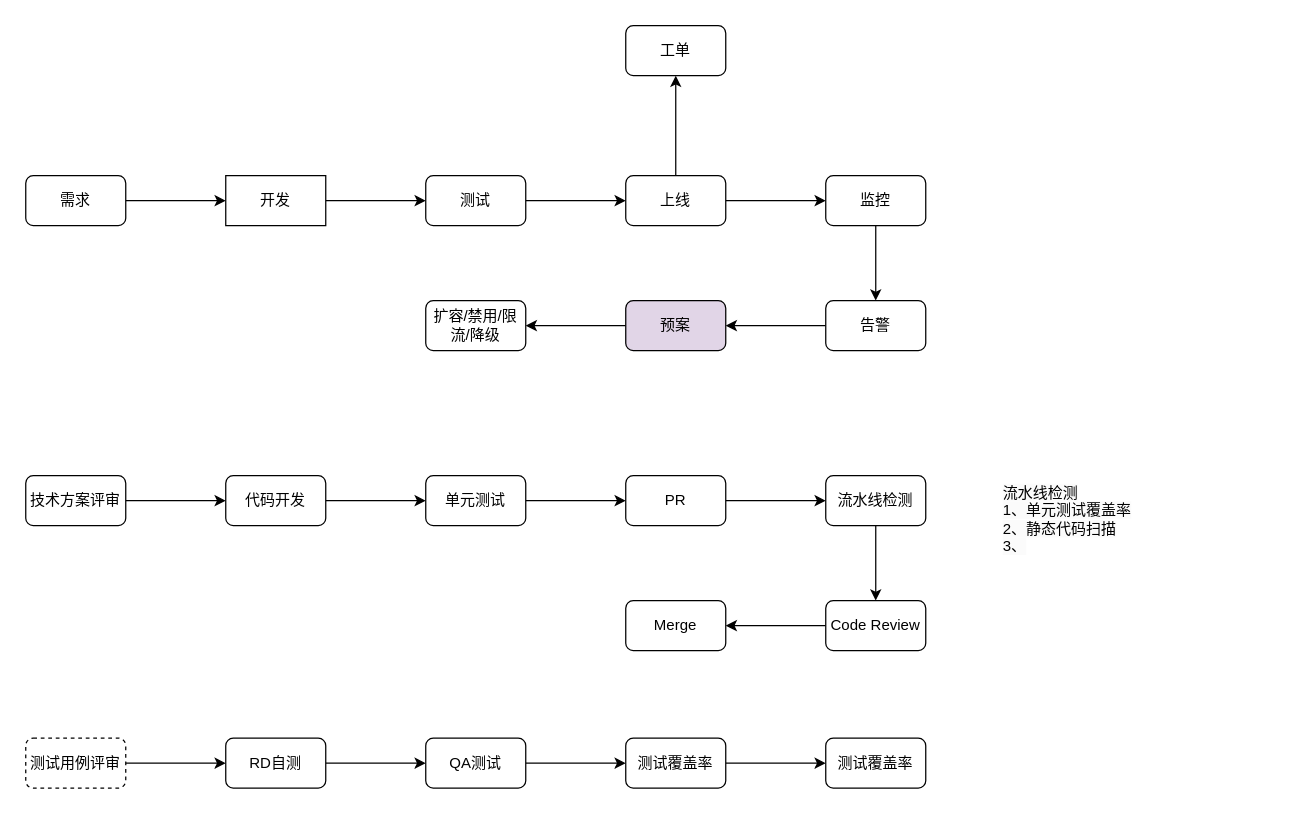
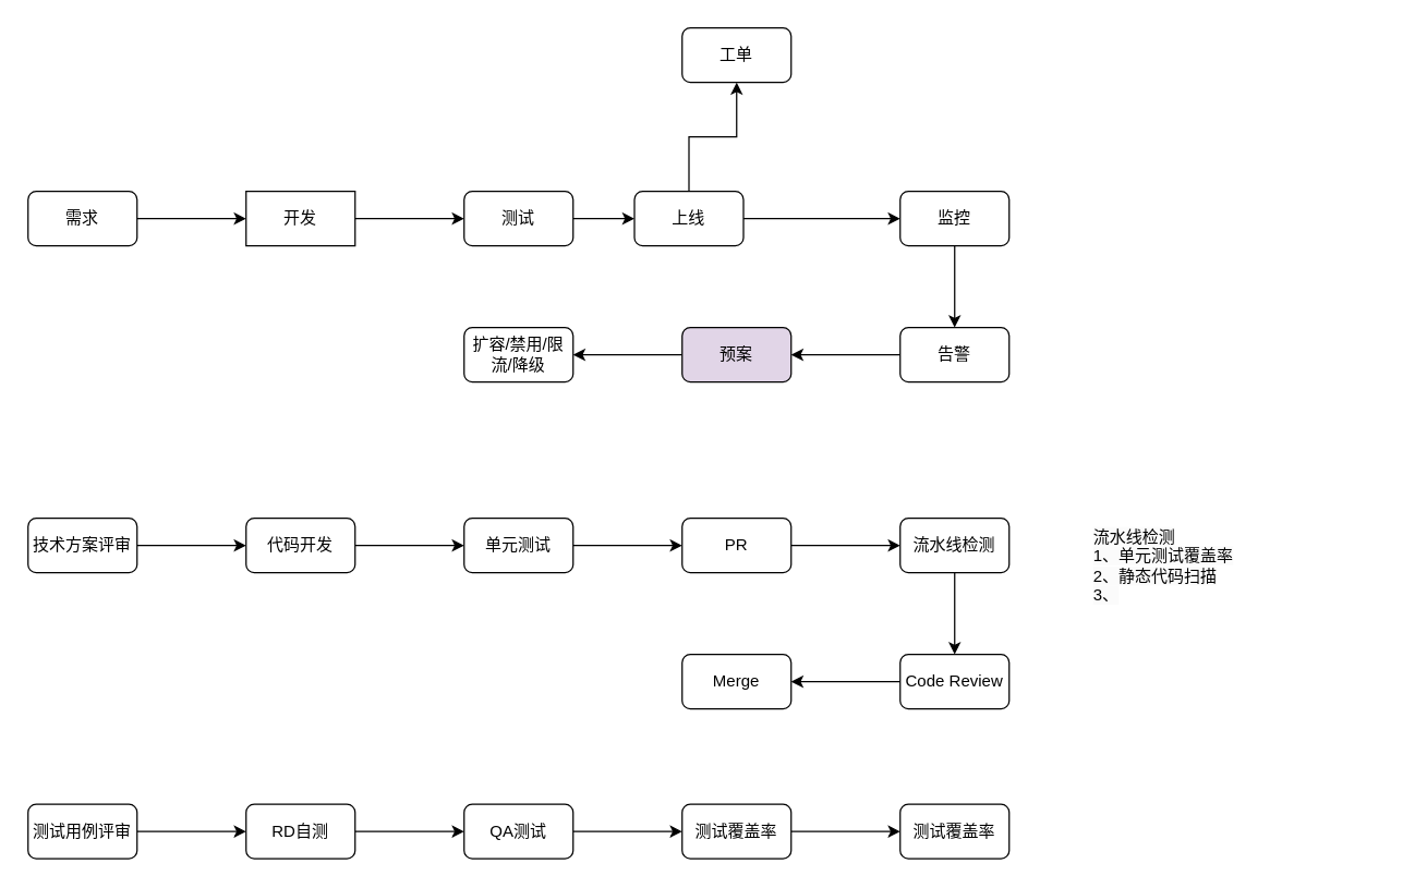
  <mxCell id="0" />
  <mxCell id="1" parent="0" />
  <mxCell id="2" value="" style="edgeStyle=orthogonalEdgeStyle;rounded=0;orthogonalLoop=1;jettySize=auto;html=1;" edge="1" parent="1" source="3" target="5"><mxGeometry relative="1" as="geometry" /></mxCell>
  <mxCell id="3" value="需求" style="rounded=1;whiteSpace=wrap;html=1;" vertex="1" parent="1"><mxGeometry x="20" y="140" width="80" height="40" as="geometry" /></mxCell>
  <mxCell id="4" value="" style="edgeStyle=orthogonalEdgeStyle;rounded=0;orthogonalLoop=1;jettySize=auto;html=1;" edge="1" parent="1" source="5" target="7"><mxGeometry relative="1" as="geometry" /></mxCell>
  <mxCell id="5" value="开发" style="whiteSpace=wrap;html=1;rounded=0;" vertex="1" parent="1"><mxGeometry x="180" y="140" width="80" height="40" as="geometry" /></mxCell>
  <mxCell id="6" value="" style="edgeStyle=orthogonalEdgeStyle;rounded=0;orthogonalLoop=1;jettySize=auto;html=1;" edge="1" parent="1" source="7" target="10"><mxGeometry relative="1" as="geometry" /></mxCell>
  <mxCell id="7" value="测试" style="rounded=1;whiteSpace=wrap;html=1;" vertex="1" parent="1"><mxGeometry x="340" y="140" width="80" height="40" as="geometry" /></mxCell>
  <mxCell id="8" value="" style="edgeStyle=orthogonalEdgeStyle;rounded=0;orthogonalLoop=1;jettySize=auto;html=1;" edge="1" parent="1" source="10" target="12"><mxGeometry relative="1" as="geometry" /></mxCell>
  <mxCell id="9" value="" style="edgeStyle=orthogonalEdgeStyle;rounded=0;orthogonalLoop=1;jettySize=auto;html=1;" edge="1" parent="1" source="10" target="17"><mxGeometry relative="1" as="geometry" /></mxCell>
- <mxCell id="10" value="上线" style="rounded=1;whiteSpace=wrap;html=1;" vertex="1" parent="1"><mxGeometry x="500" y="140" width="80" height="40" as="geometry" /></mxCell>
+ <mxCell id="10" value="上线" style="rounded=1;whiteSpace=wrap;html=1;" vertex="1" parent="1"><mxGeometry x="465" y="140" width="80" height="40" as="geometry" /></mxCell>
  <mxCell id="11" value="" style="edgeStyle=orthogonalEdgeStyle;rounded=0;orthogonalLoop=1;jettySize=auto;html=1;" edge="1" parent="1" source="12" target="14"><mxGeometry relative="1" as="geometry" /></mxCell>
  <mxCell id="12" value="监控" style="rounded=1;whiteSpace=wrap;html=1;" vertex="1" parent="1"><mxGeometry x="660" y="140" width="80" height="40" as="geometry" /></mxCell>
  <mxCell id="13" value="" style="edgeStyle=orthogonalEdgeStyle;rounded=0;orthogonalLoop=1;jettySize=auto;html=1;" edge="1" parent="1" source="14" target="16"><mxGeometry relative="1" as="geometry" /></mxCell>
  <mxCell id="14" value="告警" style="rounded=1;whiteSpace=wrap;html=1;" vertex="1" parent="1"><mxGeometry x="660" y="240" width="80" height="40" as="geometry" /></mxCell>
  <mxCell id="15" value="" style="edgeStyle=orthogonalEdgeStyle;rounded=0;orthogonalLoop=1;jettySize=auto;html=1;" edge="1" parent="1" source="16" target="18"><mxGeometry relative="1" as="geometry" /></mxCell>
  <mxCell id="16" value="预案" style="rounded=1;whiteSpace=wrap;html=1;fillColor=#e1d5e7;" vertex="1" parent="1"><mxGeometry x="500" y="240" width="80" height="40" as="geometry" /></mxCell>
  <mxCell id="17" value="工单" style="rounded=1;whiteSpace=wrap;html=1;" vertex="1" parent="1"><mxGeometry x="500" y="20" width="80" height="40" as="geometry" /></mxCell>
  <mxCell id="18" value="扩容/禁用/限流/降级" style="rounded=1;whiteSpace=wrap;html=1;" vertex="1" parent="1"><mxGeometry x="340" y="240" width="80" height="40" as="geometry" /></mxCell>
  <mxCell id="19" value="" style="edgeStyle=orthogonalEdgeStyle;rounded=0;orthogonalLoop=1;jettySize=auto;html=1;" edge="1" parent="1" source="20" target="22"><mxGeometry relative="1" as="geometry" /></mxCell>
- <mxCell id="20" value="测试用例评审" style="rounded=1;whiteSpace=wrap;html=1;dashed=1;" vertex="1" parent="1"><mxGeometry x="20" y="590" width="80" height="40" as="geometry" /></mxCell>
+ <mxCell id="20" value="测试用例评审" style="rounded=1;whiteSpace=wrap;html=1;" vertex="1" parent="1"><mxGeometry x="20" y="590" width="80" height="40" as="geometry" /></mxCell>
  <mxCell id="21" value="" style="edgeStyle=orthogonalEdgeStyle;rounded=0;orthogonalLoop=1;jettySize=auto;html=1;" edge="1" parent="1" source="22" target="24"><mxGeometry relative="1" as="geometry" /></mxCell>
  <mxCell id="22" value="RD自测" style="rounded=1;whiteSpace=wrap;html=1;" vertex="1" parent="1"><mxGeometry x="180" y="590" width="80" height="40" as="geometry" /></mxCell>
  <mxCell id="23" value="" style="edgeStyle=orthogonalEdgeStyle;rounded=0;orthogonalLoop=1;jettySize=auto;html=1;" edge="1" parent="1" source="24" target="26"><mxGeometry relative="1" as="geometry" /></mxCell>
  <mxCell id="24" value="QA测试" style="rounded=1;whiteSpace=wrap;html=1;" vertex="1" parent="1"><mxGeometry x="340" y="590" width="80" height="40" as="geometry" /></mxCell>
  <mxCell id="25" value="" style="edgeStyle=orthogonalEdgeStyle;rounded=0;orthogonalLoop=1;jettySize=auto;html=1;" edge="1" parent="1" source="26" target="41"><mxGeometry relative="1" as="geometry" /></mxCell>
  <mxCell id="26" value="测试覆盖率" style="rounded=1;whiteSpace=wrap;html=1;" vertex="1" parent="1"><mxGeometry x="500" y="590" width="80" height="40" as="geometry" /></mxCell>
  <mxCell id="27" value="" style="edgeStyle=orthogonalEdgeStyle;rounded=0;orthogonalLoop=1;jettySize=auto;html=1;" edge="1" parent="1" source="28" target="30"><mxGeometry relative="1" as="geometry" /></mxCell>
  <mxCell id="28" value="技术方案评审" style="rounded=1;whiteSpace=wrap;html=1;" vertex="1" parent="1"><mxGeometry x="20" y="380" width="80" height="40" as="geometry" /></mxCell>
  <mxCell id="29" value="" style="edgeStyle=orthogonalEdgeStyle;rounded=0;orthogonalLoop=1;jettySize=auto;html=1;" edge="1" parent="1" source="30" target="32"><mxGeometry relative="1" as="geometry" /></mxCell>
  <mxCell id="30" value="代码开发" style="rounded=1;whiteSpace=wrap;html=1;" vertex="1" parent="1"><mxGeometry x="180" y="380" width="80" height="40" as="geometry" /></mxCell>
  <mxCell id="31" value="" style="edgeStyle=orthogonalEdgeStyle;rounded=0;orthogonalLoop=1;jettySize=auto;html=1;" edge="1" parent="1" source="32" target="34"><mxGeometry relative="1" as="geometry" /></mxCell>
  <mxCell id="32" value="单元测试" style="rounded=1;whiteSpace=wrap;html=1;" vertex="1" parent="1"><mxGeometry x="340" y="380" width="80" height="40" as="geometry" /></mxCell>
  <mxCell id="33" value="" style="edgeStyle=orthogonalEdgeStyle;rounded=0;orthogonalLoop=1;jettySize=auto;html=1;" edge="1" parent="1" source="34" target="36"><mxGeometry relative="1" as="geometry" /></mxCell>
  <mxCell id="34" value="PR" style="rounded=1;whiteSpace=wrap;html=1;" vertex="1" parent="1"><mxGeometry x="500" y="380" width="80" height="40" as="geometry" /></mxCell>
  <mxCell id="35" value="" style="edgeStyle=orthogonalEdgeStyle;rounded=0;orthogonalLoop=1;jettySize=auto;html=1;" edge="1" parent="1" source="36" target="39"><mxGeometry relative="1" as="geometry" /></mxCell>
  <mxCell id="36" value="流水线检测" style="rounded=1;whiteSpace=wrap;html=1;" vertex="1" parent="1"><mxGeometry x="660" y="380" width="80" height="40" as="geometry" /></mxCell>
  <mxCell id="37" value="&lt;span style=&quot;color: rgb(0, 0, 0); font-family: Helvetica; font-size: 12px; font-style: normal; font-variant-ligatures: normal; font-variant-caps: normal; font-weight: 400; letter-spacing: normal; orphans: 2; text-align: center; text-indent: 0px; text-transform: none; widows: 2; word-spacing: 0px; -webkit-text-stroke-width: 0px; white-space: normal; background-color: rgb(251, 251, 251); text-decoration-thickness: initial; text-decoration-style: initial; text-decoration-color: initial; display: inline !important; float: none;&quot;&gt;流水线检测&lt;br&gt;1、单元测试覆盖率&lt;br&gt;2、静态代码扫描&lt;br&gt;3、&lt;/span&gt;" style="text;whiteSpace=wrap;html=1;" vertex="1" parent="1"><mxGeometry x="800" y="380" width="225" height="80" as="geometry" /></mxCell>
  <mxCell id="38" value="" style="edgeStyle=orthogonalEdgeStyle;rounded=0;orthogonalLoop=1;jettySize=auto;html=1;" edge="1" parent="1" source="39" target="40"><mxGeometry relative="1" as="geometry" /></mxCell>
  <mxCell id="39" value="Code Review" style="rounded=1;whiteSpace=wrap;html=1;" vertex="1" parent="1"><mxGeometry x="660" y="480" width="80" height="40" as="geometry" /></mxCell>
  <mxCell id="40" value="Merge" style="rounded=1;whiteSpace=wrap;html=1;" vertex="1" parent="1"><mxGeometry x="500" y="480" width="80" height="40" as="geometry" /></mxCell>
  <mxCell id="41" value="测试覆盖率" style="rounded=1;whiteSpace=wrap;html=1;" vertex="1" parent="1"><mxGeometry x="660" y="590" width="80" height="40" as="geometry" /></mxCell>
